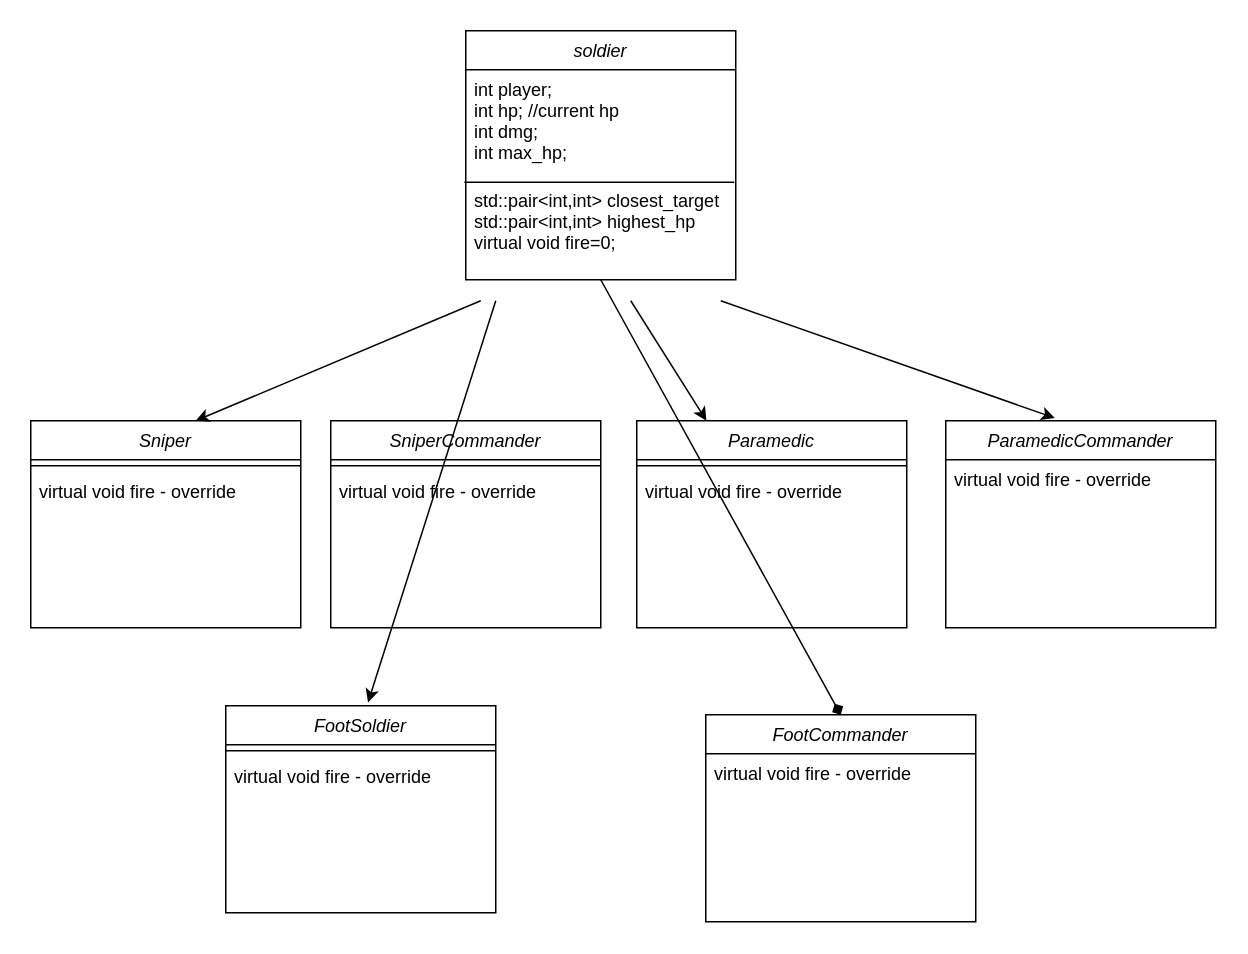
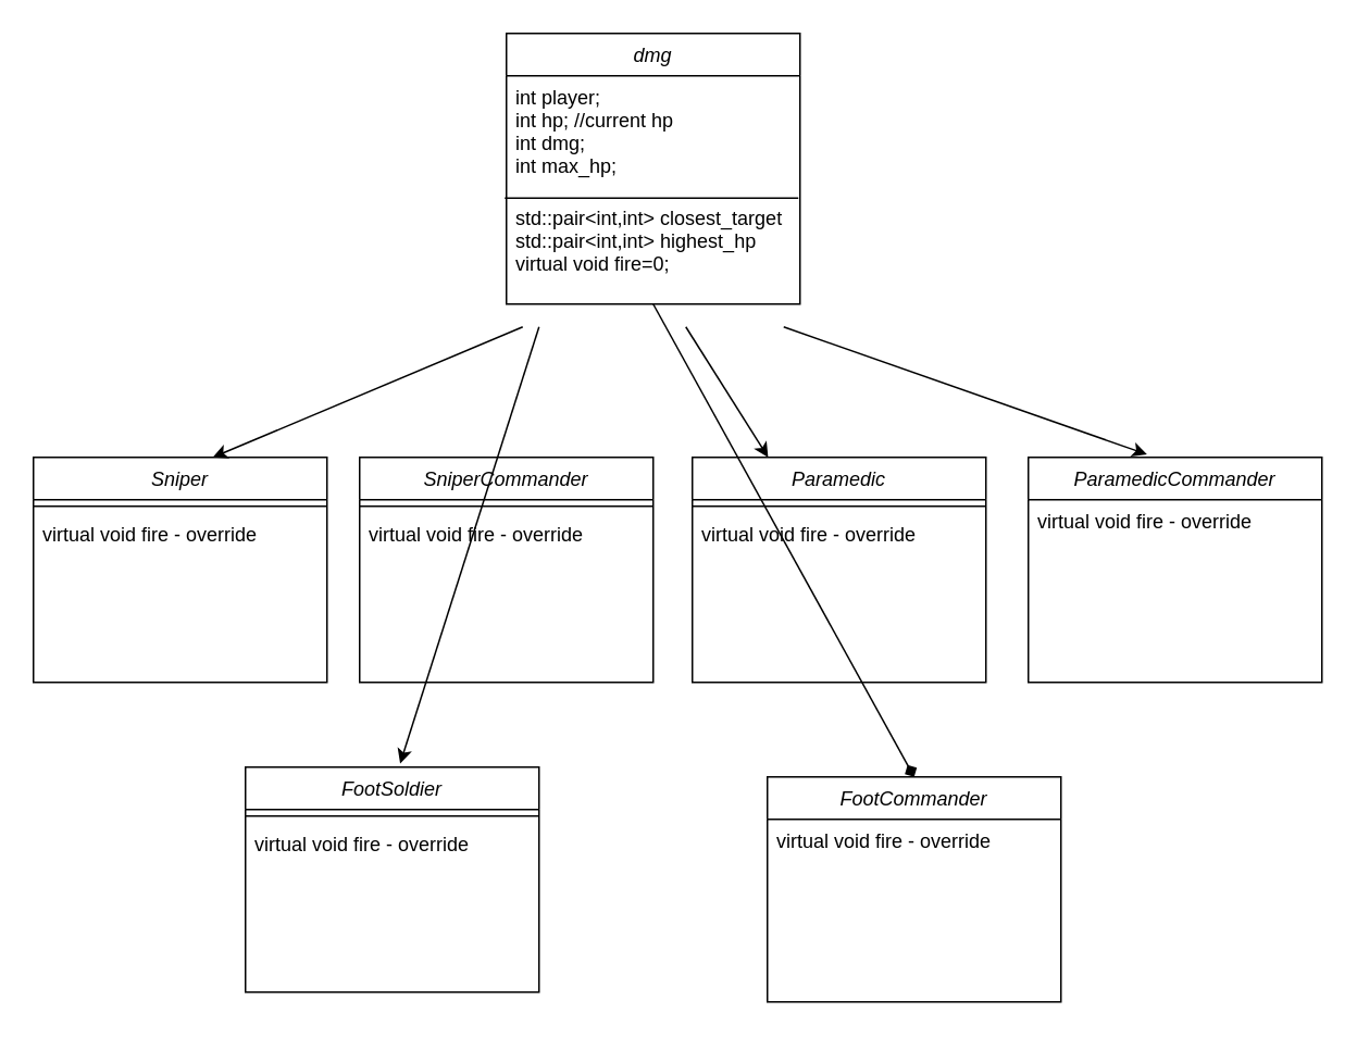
  <mxCell id="0" />
  <mxCell id="1" parent="0" />
  <mxCell id="2" value="Sniper" style="swimlane;fontStyle=2;align=center;verticalAlign=top;childLayout=stackLayout;horizontal=1;startSize=26;horizontalStack=0;resizeParent=1;resizeLast=0;collapsible=1;marginBottom=0;rounded=0;shadow=0;strokeWidth=1;" vertex="1" parent="1"><mxGeometry x="20" y="280" width="180" height="138" as="geometry"><mxRectangle x="230" y="140" width="160" height="26" as="alternateBounds" /></mxGeometry></mxCell>
  <mxCell id="3" value="" style="line;html=1;strokeWidth=1;align=left;verticalAlign=middle;spacingTop=-1;spacingLeft=3;spacingRight=3;rotatable=0;labelPosition=right;points=[];portConstraint=eastwest;" vertex="1" parent="2"><mxGeometry y="26" width="180" height="8" as="geometry" /></mxCell>
  <mxCell id="4" value="virtual void fire - override" style="text;align=left;verticalAlign=top;spacingLeft=4;spacingRight=4;overflow=hidden;rotatable=0;points=[[0,0.5],[1,0.5]];portConstraint=eastwest;" vertex="1" parent="2"><mxGeometry y="34" width="180" height="4" as="geometry" /></mxCell>
  <mxCell id="5" value="SniperCommander" style="swimlane;fontStyle=2;align=center;verticalAlign=top;childLayout=stackLayout;horizontal=1;startSize=26;horizontalStack=0;resizeParent=1;resizeLast=0;collapsible=1;marginBottom=0;rounded=0;shadow=0;strokeWidth=1;" vertex="1" parent="1"><mxGeometry x="220" y="280" width="180" height="138" as="geometry"><mxRectangle x="230" y="140" width="160" height="26" as="alternateBounds" /></mxGeometry></mxCell>
  <mxCell id="6" value="" style="line;html=1;strokeWidth=1;align=left;verticalAlign=middle;spacingTop=-1;spacingLeft=3;spacingRight=3;rotatable=0;labelPosition=right;points=[];portConstraint=eastwest;" vertex="1" parent="5"><mxGeometry y="26" width="180" height="8" as="geometry" /></mxCell>
  <mxCell id="7" value="virtual void fire - override" style="text;align=left;verticalAlign=top;spacingLeft=4;spacingRight=4;overflow=hidden;rotatable=0;points=[[0,0.5],[1,0.5]];portConstraint=eastwest;" vertex="1" parent="5"><mxGeometry y="34" width="180" height="4" as="geometry" /></mxCell>
  <mxCell id="8" value="Paramedic" style="swimlane;fontStyle=2;align=center;verticalAlign=top;childLayout=stackLayout;horizontal=1;startSize=26;horizontalStack=0;resizeParent=1;resizeLast=0;collapsible=1;marginBottom=0;rounded=0;shadow=0;strokeWidth=1;" vertex="1" parent="1"><mxGeometry x="424" y="280" width="180" height="138" as="geometry"><mxRectangle x="230" y="140" width="160" height="26" as="alternateBounds" /></mxGeometry></mxCell>
  <mxCell id="9" value="" style="line;html=1;strokeWidth=1;align=left;verticalAlign=middle;spacingTop=-1;spacingLeft=3;spacingRight=3;rotatable=0;labelPosition=right;points=[];portConstraint=eastwest;" vertex="1" parent="8"><mxGeometry y="26" width="180" height="8" as="geometry" /></mxCell>
  <mxCell id="10" value="virtual void fire - override" style="text;align=left;verticalAlign=top;spacingLeft=4;spacingRight=4;overflow=hidden;rotatable=0;points=[[0,0.5],[1,0.5]];portConstraint=eastwest;" vertex="1" parent="8"><mxGeometry y="34" width="180" height="4" as="geometry" /></mxCell>
  <mxCell id="11" value="ParamedicCommander" style="swimlane;fontStyle=2;align=center;verticalAlign=top;childLayout=stackLayout;horizontal=1;startSize=26;horizontalStack=0;resizeParent=1;resizeLast=0;collapsible=1;marginBottom=0;rounded=0;shadow=0;strokeWidth=1;" vertex="1" parent="1"><mxGeometry x="630" y="280" width="180" height="138" as="geometry"><mxRectangle x="230" y="140" width="160" height="26" as="alternateBounds" /></mxGeometry></mxCell>
  <mxCell id="12" value="virtual void fire - override" style="text;align=left;verticalAlign=top;spacingLeft=4;spacingRight=4;overflow=hidden;rotatable=0;points=[[0,0.5],[1,0.5]];portConstraint=eastwest;" vertex="1" parent="11"><mxGeometry y="26" width="180" height="74" as="geometry" /></mxCell>
- <mxCell id="13" value="soldier" style="swimlane;fontStyle=2;align=center;verticalAlign=top;childLayout=stackLayout;horizontal=1;startSize=26;horizontalStack=0;resizeParent=1;resizeLast=0;collapsible=1;marginBottom=0;rounded=0;shadow=0;strokeWidth=1;" parent="1" vertex="1"><mxGeometry x="310" y="20" width="180" height="166" as="geometry"><mxRectangle x="230" y="140" width="160" height="26" as="alternateBounds" /></mxGeometry></mxCell>
+ <mxCell id="13" value="dmg" style="swimlane;fontStyle=2;align=center;verticalAlign=top;childLayout=stackLayout;horizontal=1;startSize=26;horizontalStack=0;resizeParent=1;resizeLast=0;collapsible=1;marginBottom=0;rounded=0;shadow=0;strokeWidth=1;" parent="1" vertex="1"><mxGeometry x="310" y="20" width="180" height="166" as="geometry"><mxRectangle x="230" y="140" width="160" height="26" as="alternateBounds" /></mxGeometry></mxCell>
  <mxCell id="14" value="int player;&#10;int hp; //current hp&#10;int dmg;&#10;int max_hp; " style="text;align=left;verticalAlign=top;spacingLeft=4;spacingRight=4;overflow=hidden;rotatable=0;points=[[0,0.5],[1,0.5]];portConstraint=eastwest;" parent="13" vertex="1"><mxGeometry y="26" width="180" height="74" as="geometry" /></mxCell>
  <mxCell id="15" value="std::pair&lt;int,int&gt; closest_target&#10;std::pair&lt;int,int&gt; highest_hp&#10;virtual void fire=0;" style="text;align=left;verticalAlign=top;spacingLeft=4;spacingRight=4;overflow=hidden;rotatable=0;points=[[0,0.5],[1,0.5]];portConstraint=eastwest;" parent="13" vertex="1"><mxGeometry y="100" width="180" height="4" as="geometry" /></mxCell>
  <mxCell id="16" value="FootSoldier" style="swimlane;fontStyle=2;align=center;verticalAlign=top;childLayout=stackLayout;horizontal=1;startSize=26;horizontalStack=0;resizeParent=1;resizeLast=0;collapsible=1;marginBottom=0;rounded=0;shadow=0;strokeWidth=1;" vertex="1" parent="1"><mxGeometry x="150" y="470" width="180" height="138" as="geometry"><mxRectangle x="230" y="140" width="160" height="26" as="alternateBounds" /></mxGeometry></mxCell>
  <mxCell id="17" value="" style="line;html=1;strokeWidth=1;align=left;verticalAlign=middle;spacingTop=-1;spacingLeft=3;spacingRight=3;rotatable=0;labelPosition=right;points=[];portConstraint=eastwest;" vertex="1" parent="16"><mxGeometry y="26" width="180" height="8" as="geometry" /></mxCell>
  <mxCell id="18" value="virtual void fire - override" style="text;align=left;verticalAlign=top;spacingLeft=4;spacingRight=4;overflow=hidden;rotatable=0;points=[[0,0.5],[1,0.5]];portConstraint=eastwest;" vertex="1" parent="16"><mxGeometry y="34" width="180" height="4" as="geometry" /></mxCell>
  <mxCell id="19" value="FootCommander" style="swimlane;fontStyle=2;align=center;verticalAlign=top;childLayout=stackLayout;horizontal=1;startSize=26;horizontalStack=0;resizeParent=1;resizeLast=0;collapsible=1;marginBottom=0;rounded=0;shadow=0;strokeWidth=1;" vertex="1" parent="1"><mxGeometry x="470" y="476" width="180" height="138" as="geometry"><mxRectangle x="230" y="140" width="160" height="26" as="alternateBounds" /></mxGeometry></mxCell>
  <mxCell id="20" value="virtual void fire - override" style="text;align=left;verticalAlign=top;spacingLeft=4;spacingRight=4;overflow=hidden;rotatable=0;points=[[0,0.5],[1,0.5]];portConstraint=eastwest;" vertex="1" parent="19"><mxGeometry y="26" width="180" height="74" as="geometry" /></mxCell>
  <mxCell id="21" value="" style="endArrow=classic;html=1;" edge="1" parent="1" target="8"><mxGeometry width="50" height="50" relative="1" as="geometry"><mxPoint x="420" y="200" as="sourcePoint" /><mxPoint x="420" y="250" as="targetPoint" /></mxGeometry></mxCell>
  <mxCell id="22" value="" style="endArrow=classic;html=1;entryX=0.404;entryY=-0.013;entryDx=0;entryDy=0;entryPerimeter=0;" edge="1" parent="1" target="11"><mxGeometry width="50" height="50" relative="1" as="geometry"><mxPoint x="480" y="200" as="sourcePoint" /><mxPoint x="530" y="270" as="targetPoint" /></mxGeometry></mxCell>
  <mxCell id="23" value="" style="endArrow=classic;html=1;" edge="1" parent="1"><mxGeometry width="50" height="50" relative="1" as="geometry"><mxPoint x="320" y="200" as="sourcePoint" /><mxPoint x="130" y="280" as="targetPoint" /></mxGeometry></mxCell>
  <mxCell id="24" value="" style="endArrow=classic;html=1;entryX=0.527;entryY=-0.016;entryDx=0;entryDy=0;entryPerimeter=0;" edge="1" parent="1" target="16"><mxGeometry width="50" height="50" relative="1" as="geometry"><mxPoint x="330" y="200" as="sourcePoint" /><mxPoint x="140" y="290" as="targetPoint" /></mxGeometry></mxCell>
  <mxCell id="25" value="" style="endArrow=diamond;html=1;entryX=0.5;entryY=0;entryDx=0;entryDy=0;exitX=0.5;exitY=1;exitDx=0;exitDy=0;" edge="1" parent="1" source="13" target="19"><mxGeometry width="50" height="50" relative="1" as="geometry"><mxPoint x="340" y="210" as="sourcePoint" /><mxPoint x="254.86" y="477.792" as="targetPoint" /></mxGeometry></mxCell>
  <mxCell id="26" value="" style="endArrow=none;html=1;" edge="1" parent="1"><mxGeometry width="50" height="50" relative="1" as="geometry"><mxPoint x="309" y="121" as="sourcePoint" /><mxPoint x="489" y="121" as="targetPoint" /><Array as="points"><mxPoint x="379" y="121" /></Array></mxGeometry></mxCell>
